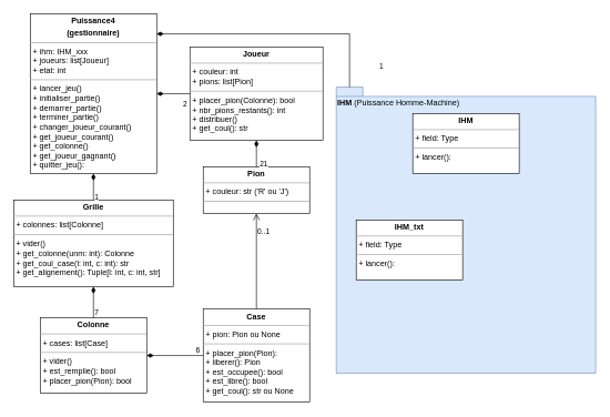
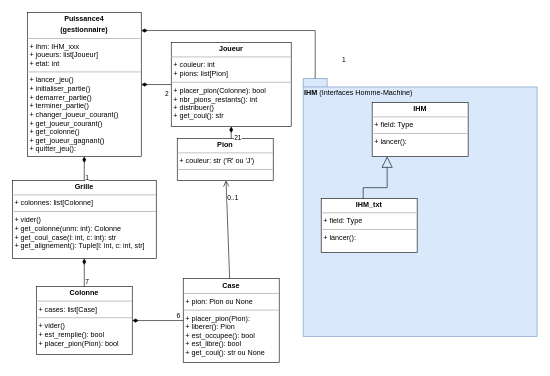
  <mxCell id="0" />
  <mxCell id="1" parent="0" />
- <mxCell id="2" value="IHM&lt;span style=&quot;font-weight: normal;&quot;&gt; (Puissance Homme-Machine)&lt;/span&gt;" style="shape=folder;fontStyle=1;spacingTop=10;tabWidth=40;tabHeight=14;tabPosition=left;html=1;fillColor=#dae8fc;strokeColor=#6c8ebf;horizontal=1;verticalAlign=top;align=left;" parent="1" vertex="1"><mxGeometry x="505" y="130" width="390" height="430" as="geometry" /></mxCell>
+ <mxCell id="2" value="IHM&lt;span style=&quot;font-weight: normal;&quot;&gt; (Interfaces Homme-Machine)&lt;/span&gt;" style="shape=folder;fontStyle=1;spacingTop=10;tabWidth=40;tabHeight=14;tabPosition=left;html=1;fillColor=#dae8fc;strokeColor=#6c8ebf;horizontal=1;verticalAlign=top;align=left;" parent="1" vertex="1"><mxGeometry x="505" y="130" width="390" height="430" as="geometry" /></mxCell>
  <mxCell id="3" value="&lt;p style=&quot;margin:0px;margin-top:4px;text-align:center;&quot;&gt;&lt;b&gt;Puissance4&lt;/b&gt;&lt;/p&gt;&lt;p style=&quot;margin:0px;margin-top:4px;text-align:center;&quot;&gt;&lt;b&gt;(gestionnaire)&lt;/b&gt;&lt;/p&gt;&lt;hr size=&quot;1&quot;&gt;&lt;p style=&quot;margin:0px;margin-left:4px;&quot;&gt;+ ihm: IHM_xxx&lt;/p&gt;&lt;p style=&quot;margin:0px;margin-left:4px;&quot;&gt;+ joueurs: list[Joueur]&lt;/p&gt;&lt;p style=&quot;margin:0px;margin-left:4px;&quot;&gt;+ etat: int&lt;/p&gt;&lt;hr size=&quot;1&quot;&gt;&lt;p style=&quot;margin:0px;margin-left:4px;&quot;&gt;+ lancer_jeu()&lt;/p&gt;&lt;p style=&quot;margin:0px;margin-left:4px;&quot;&gt;+ initialiser_partie()&lt;/p&gt;&lt;p style=&quot;margin:0px;margin-left:4px;&quot;&gt;+ demarrer_partie()&lt;/p&gt;&lt;p style=&quot;margin:0px;margin-left:4px;&quot;&gt;+ terminer_partie()&lt;/p&gt;&lt;p style=&quot;margin:0px;margin-left:4px;&quot;&gt;+ changer_joueur_courant()&lt;/p&gt;&lt;p style=&quot;margin:0px;margin-left:4px;&quot;&gt;+ get_joueur_courant()&lt;/p&gt;&lt;p style=&quot;margin:0px;margin-left:4px;&quot;&gt;+ get_colonne()&lt;/p&gt;&lt;p style=&quot;margin:0px;margin-left:4px;&quot;&gt;+ get_joueur_gagnant()&lt;/p&gt;&lt;p style=&quot;margin:0px;margin-left:4px;&quot;&gt;+ quitter_jeu():&lt;/p&gt;" style="verticalAlign=top;align=left;overflow=fill;fontSize=12;fontFamily=Helvetica;html=1;" parent="1" vertex="1"><mxGeometry x="45" y="20" width="190" height="240" as="geometry" /></mxCell>
- <mxCell id="4" value="&lt;p style=&quot;margin:0px;margin-top:4px;text-align:center;&quot;&gt;&lt;b&gt;Pion&lt;/b&gt;&lt;/p&gt;&lt;hr size=&quot;1&quot;&gt;&lt;p style=&quot;margin:0px;margin-left:4px;&quot;&gt;+ couleur: str ('R' ou 'J')&lt;/p&gt;&lt;hr size=&quot;1&quot;&gt;&lt;p style=&quot;margin:0px;margin-left:4px;&quot;&gt;&lt;br&gt;&lt;/p&gt;" style="verticalAlign=top;align=left;overflow=fill;fontSize=12;fontFamily=Helvetica;html=1;" parent="1" vertex="1"><mxGeometry x="305" y="250" width="160" height="70" as="geometry" /></mxCell>
+ <mxCell id="4" value="&lt;p style=&quot;margin:0px;margin-top:4px;text-align:center;&quot;&gt;&lt;b&gt;Pion&lt;/b&gt;&lt;/p&gt;&lt;hr size=&quot;1&quot;&gt;&lt;p style=&quot;margin:0px;margin-left:4px;&quot;&gt;+ couleur: str ('R' ou 'J')&lt;/p&gt;&lt;hr size=&quot;1&quot;&gt;&lt;p style=&quot;margin:0px;margin-left:4px;&quot;&gt;&lt;br&gt;&lt;/p&gt;" style="verticalAlign=top;align=left;overflow=fill;fontSize=12;fontFamily=Helvetica;html=1;" parent="1" vertex="1"><mxGeometry x="295" y="230" width="160" height="70" as="geometry" /></mxCell>
  <mxCell id="5" value="&lt;p style=&quot;margin:0px;margin-top:4px;text-align:center;&quot;&gt;&lt;b&gt;Grille&lt;/b&gt;&lt;/p&gt;&lt;hr size=&quot;1&quot;&gt;&lt;p style=&quot;margin:0px;margin-left:4px;&quot;&gt;+ colonnes: list[Colonne]&lt;/p&gt;&lt;hr size=&quot;1&quot;&gt;&lt;p style=&quot;margin:0px;margin-left:4px;&quot;&gt;+ vider()&lt;/p&gt;&lt;p style=&quot;margin:0px;margin-left:4px;&quot;&gt;+ get_colonne(unm: int): Colonne&lt;/p&gt;&lt;p style=&quot;margin:0px;margin-left:4px;&quot;&gt;+ get_coul_case(l: int, c: int): str&lt;/p&gt;&lt;p style=&quot;margin:0px;margin-left:4px;&quot;&gt;+ get_alignement(): Tuple[l: int, c: int, str]&lt;/p&gt;" style="verticalAlign=top;align=left;overflow=fill;fontSize=12;fontFamily=Helvetica;html=1;" parent="1" vertex="1"><mxGeometry x="20" y="300" width="240" height="130" as="geometry" /></mxCell>
  <mxCell id="6" value="&lt;p style=&quot;margin:0px;margin-top:4px;text-align:center;&quot;&gt;&lt;b&gt;Joueur&lt;/b&gt;&lt;/p&gt;&lt;hr size=&quot;1&quot;&gt;&lt;p style=&quot;margin:0px;margin-left:4px;&quot;&gt;+ couleur: int&lt;/p&gt;&lt;p style=&quot;margin:0px;margin-left:4px;&quot;&gt;+ pions: list[Pion]&lt;/p&gt;&lt;hr size=&quot;1&quot;&gt;&lt;p style=&quot;margin:0px;margin-left:4px;&quot;&gt;+ placer_pion(Colonne): bool&lt;/p&gt;&lt;p style=&quot;margin:0px;margin-left:4px;&quot;&gt;+ nbr_pions_restants(): int&lt;/p&gt;&lt;p style=&quot;margin:0px;margin-left:4px;&quot;&gt;+ distribuer()&lt;/p&gt;&lt;p style=&quot;margin:0px;margin-left:4px;&quot;&gt;+ get_coul(): str&lt;/p&gt;" style="verticalAlign=top;align=left;overflow=fill;fontSize=12;fontFamily=Helvetica;html=1;" parent="1" vertex="1"><mxGeometry x="285" y="70" width="200" height="140" as="geometry" /></mxCell>
  <mxCell id="7" value="&lt;p style=&quot;margin:0px;margin-top:4px;text-align:center;&quot;&gt;&lt;b&gt;IHM_txt&lt;/b&gt;&lt;/p&gt;&lt;hr size=&quot;1&quot;&gt;&lt;p style=&quot;margin:0px;margin-left:4px;&quot;&gt;+ field: Type&lt;/p&gt;&lt;hr size=&quot;1&quot;&gt;&lt;p style=&quot;margin:0px;margin-left:4px;&quot;&gt;+ lancer():&lt;/p&gt;" style="verticalAlign=top;align=left;overflow=fill;fontSize=12;fontFamily=Helvetica;html=1;" parent="1" vertex="1"><mxGeometry x="535" y="330" width="160" height="90" as="geometry" /></mxCell>
  <mxCell id="8" value="&lt;p style=&quot;margin:0px;margin-top:4px;text-align:center;&quot;&gt;&lt;b&gt;Colonne&lt;/b&gt;&lt;/p&gt;&lt;hr size=&quot;1&quot;&gt;&lt;p style=&quot;margin:0px;margin-left:4px;&quot;&gt;+ cases: list[Case]&lt;/p&gt;&lt;hr size=&quot;1&quot;&gt;&lt;p style=&quot;margin:0px;margin-left:4px;&quot;&gt;+ vider()&lt;/p&gt;&lt;p style=&quot;margin:0px;margin-left:4px;&quot;&gt;+ est_remplie(): bool&lt;/p&gt;&lt;p style=&quot;margin:0px;margin-left:4px;&quot;&gt;+ placer_pion(Pion): bool&lt;br&gt;&lt;/p&gt;" style="verticalAlign=top;align=left;overflow=fill;fontSize=12;fontFamily=Helvetica;html=1;" parent="1" vertex="1"><mxGeometry x="60" y="477" width="160" height="113" as="geometry" /></mxCell>
  <mxCell id="9" value="&lt;p style=&quot;margin:0px;margin-top:4px;text-align:center;&quot;&gt;&lt;b&gt;Case&lt;/b&gt;&lt;/p&gt;&lt;hr size=&quot;1&quot;&gt;&lt;p style=&quot;margin:0px;margin-left:4px;&quot;&gt;+ pion: Pion ou None&lt;/p&gt;&lt;hr size=&quot;1&quot;&gt;&lt;p style=&quot;margin:0px;margin-left:4px;&quot;&gt;+ placer_pion(Pion):&amp;nbsp;&lt;/p&gt;&lt;p style=&quot;margin:0px;margin-left:4px;&quot;&gt;+ liberer(): Pion&lt;/p&gt;&lt;p style=&quot;margin:0px;margin-left:4px;&quot;&gt;+ est_occupee(): bool&lt;/p&gt;&lt;p style=&quot;margin:0px;margin-left:4px;&quot;&gt;+ est_libre(): bool&lt;/p&gt;&lt;p style=&quot;margin:0px;margin-left:4px;&quot;&gt;+ get_coul(): str ou None&lt;br&gt;&lt;/p&gt;" style="verticalAlign=top;align=left;overflow=fill;fontSize=12;fontFamily=Helvetica;html=1;" parent="1" vertex="1"><mxGeometry x="305" y="463.5" width="160" height="140" as="geometry" /></mxCell>
  <mxCell id="10" value="" style="endArrow=none;startArrow=diamondThin;endFill=0;startFill=1;html=1;verticalAlign=bottom;labelBackgroundColor=none;strokeWidth=1;startSize=8;endSize=8;rounded=0;edgeStyle=orthogonalEdgeStyle;" parent="1" source="3" target="6" edge="1"><mxGeometry width="160" relative="1" as="geometry"><mxPoint x="195" y="250" as="sourcePoint" /><mxPoint x="355" y="250" as="targetPoint" /></mxGeometry></mxCell>
  <mxCell id="11" value="2" style="edgeLabel;html=1;align=left;verticalAlign=middle;resizable=0;points=[];" parent="10" vertex="1" connectable="0"><mxGeometry x="0.596" y="2" relative="1" as="geometry"><mxPoint x="-2" y="17" as="offset" /></mxGeometry></mxCell>
  <mxCell id="12" value="" style="endArrow=none;startArrow=diamondThin;endFill=0;startFill=1;html=1;verticalAlign=bottom;labelBackgroundColor=none;strokeWidth=1;startSize=8;endSize=8;rounded=0;edgeStyle=orthogonalEdgeStyle;" parent="1" source="3" target="5" edge="1"><mxGeometry width="160" relative="1" as="geometry"><mxPoint x="65" y="100" as="sourcePoint" /><mxPoint x="-25" y="180" as="targetPoint" /><Array as="points"><mxPoint x="155" y="130" /><mxPoint x="155" y="130" /></Array></mxGeometry></mxCell>
  <mxCell id="13" value="1" style="edgeLabel;html=1;align=left;verticalAlign=middle;resizable=0;points=[];" parent="12" vertex="1" connectable="0"><mxGeometry x="0.596" y="2" relative="1" as="geometry"><mxPoint x="-2" y="3" as="offset" /></mxGeometry></mxCell>
  <mxCell id="14" value="" style="endArrow=none;startArrow=diamondThin;endFill=0;startFill=1;html=1;verticalAlign=bottom;labelBackgroundColor=none;strokeWidth=1;startSize=8;endSize=8;rounded=0;edgeStyle=orthogonalEdgeStyle;" parent="1" source="5" target="8" edge="1"><mxGeometry width="160" relative="1" as="geometry"><mxPoint x="85" y="380" as="sourcePoint" /><mxPoint x="-5" y="460" as="targetPoint" /></mxGeometry></mxCell>
  <mxCell id="15" value="7" style="edgeLabel;html=1;align=left;verticalAlign=middle;resizable=0;points=[];" parent="14" vertex="1" connectable="0"><mxGeometry x="0.596" y="2" relative="1" as="geometry"><mxPoint x="-2" as="offset" /></mxGeometry></mxCell>
  <mxCell id="16" value="" style="endArrow=none;startArrow=diamondThin;endFill=0;startFill=1;html=1;verticalAlign=bottom;labelBackgroundColor=none;strokeWidth=1;startSize=8;endSize=8;rounded=0;edgeStyle=orthogonalEdgeStyle;" parent="1" source="8" target="9" edge="1"><mxGeometry width="160" relative="1" as="geometry"><mxPoint x="165" y="380" as="sourcePoint" /><mxPoint x="165" y="440" as="targetPoint" /></mxGeometry></mxCell>
  <mxCell id="17" value="6" style="edgeLabel;html=1;align=center;verticalAlign=bottom;resizable=0;points=[];" parent="16" vertex="1" connectable="0"><mxGeometry x="0.596" y="2" relative="1" as="geometry"><mxPoint x="8" y="2" as="offset" /></mxGeometry></mxCell>
  <mxCell id="18" value="" style="endArrow=open;startArrow=none;endFill=0;startFill=0;endSize=8;html=1;verticalAlign=bottom;labelBackgroundColor=none;strokeWidth=1;rounded=0;" parent="1" source="9" target="4" edge="1"><mxGeometry width="160" relative="1" as="geometry"><mxPoint x="175" y="380" as="sourcePoint" /><mxPoint x="335" y="380" as="targetPoint" /></mxGeometry></mxCell>
  <mxCell id="19" value="0..1" style="edgeLabel;html=1;align=left;verticalAlign=middle;resizable=0;points=[];" parent="18" vertex="1" connectable="0"><mxGeometry x="0.794" y="1" relative="1" as="geometry"><mxPoint x="1" y="12" as="offset" /></mxGeometry></mxCell>
  <mxCell id="20" value="" style="endArrow=none;startArrow=diamondThin;endFill=0;startFill=1;html=1;verticalAlign=bottom;labelBackgroundColor=none;strokeWidth=1;startSize=8;endSize=8;rounded=0;edgeStyle=orthogonalEdgeStyle;" parent="1" source="6" target="4" edge="1"><mxGeometry width="160" relative="1" as="geometry"><mxPoint x="105" y="100" as="sourcePoint" /><mxPoint x="165" y="290" as="targetPoint" /><Array as="points"><mxPoint x="385" y="260" /><mxPoint x="385" y="260" /></Array></mxGeometry></mxCell>
  <mxCell id="21" value="21" style="edgeLabel;html=1;align=center;verticalAlign=top;resizable=0;points=[];" parent="20" vertex="1" connectable="0"><mxGeometry x="0.596" y="2" relative="1" as="geometry"><mxPoint x="8" y="-10" as="offset" /></mxGeometry></mxCell>
  <mxCell id="22" value="" style="endArrow=none;startArrow=diamondThin;endFill=0;startFill=1;html=1;verticalAlign=bottom;labelBackgroundColor=none;strokeWidth=1;startSize=8;endSize=8;rounded=0;edgeStyle=orthogonalEdgeStyle;" parent="1" source="3" target="2" edge="1"><mxGeometry width="160" relative="1" as="geometry"><mxPoint x="155" y="230" as="sourcePoint" /><mxPoint x="155" y="290" as="targetPoint" /><Array as="points"><mxPoint x="525" y="50" /></Array></mxGeometry></mxCell>
  <mxCell id="23" value="1" style="edgeLabel;html=1;align=left;verticalAlign=middle;resizable=0;points=[];" parent="22" vertex="1" connectable="0"><mxGeometry x="0.596" y="2" relative="1" as="geometry"><mxPoint x="41" y="43" as="offset" /></mxGeometry></mxCell>
  <mxCell id="24" value="&lt;p style=&quot;margin:0px;margin-top:4px;text-align:center;&quot;&gt;&lt;b&gt;IHM&lt;/b&gt;&lt;/p&gt;&lt;hr size=&quot;1&quot;&gt;&lt;p style=&quot;margin:0px;margin-left:4px;&quot;&gt;+ field: Type&lt;/p&gt;&lt;hr size=&quot;1&quot;&gt;&lt;p style=&quot;margin:0px;margin-left:4px;&quot;&gt;+ lancer():&lt;/p&gt;" style="verticalAlign=top;align=left;overflow=fill;fontSize=12;fontFamily=Helvetica;html=1;" parent="1" vertex="1"><mxGeometry x="620" y="170" width="160" height="90" as="geometry" /></mxCell>
+ <mxCell id="25" value="" style="endArrow=block;endSize=16;endFill=0;html=1;rounded=0;edgeStyle=orthogonalEdgeStyle;" parent="1" source="7" target="24" edge="1"><mxGeometry width="160" relative="1" as="geometry"><mxPoint x="635" y="70" as="sourcePoint" /><mxPoint x="795" y="70" as="targetPoint" /><Array as="points"><mxPoint x="605" y="312" /><mxPoint x="645" y="312" /></Array></mxGeometry></mxCell>
